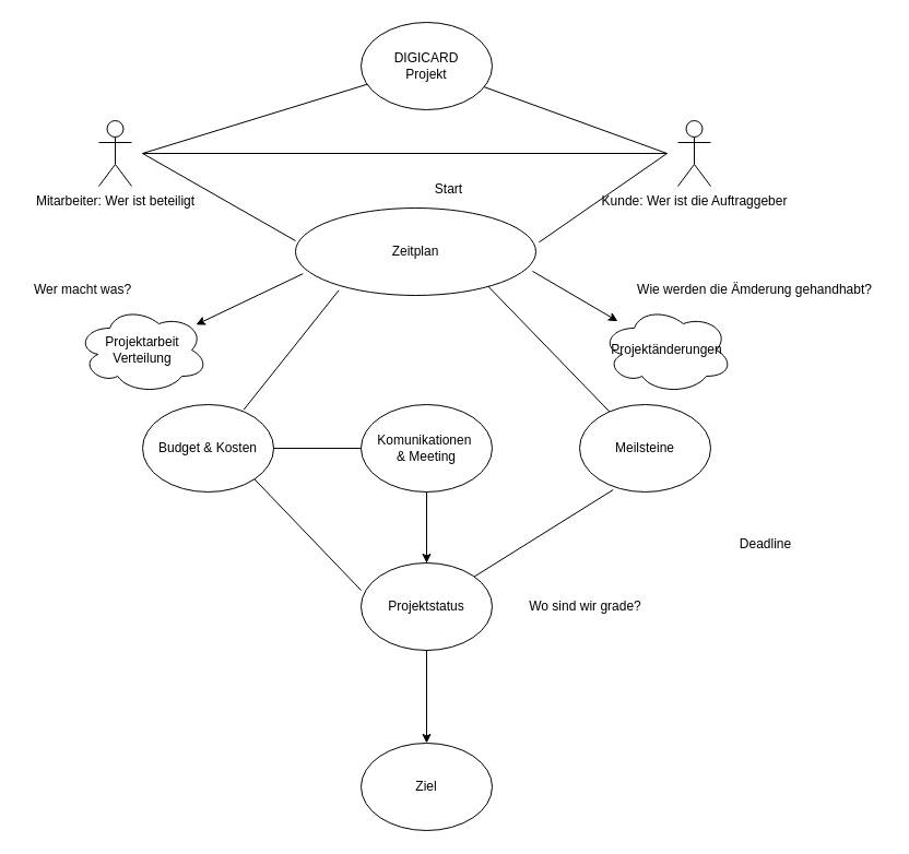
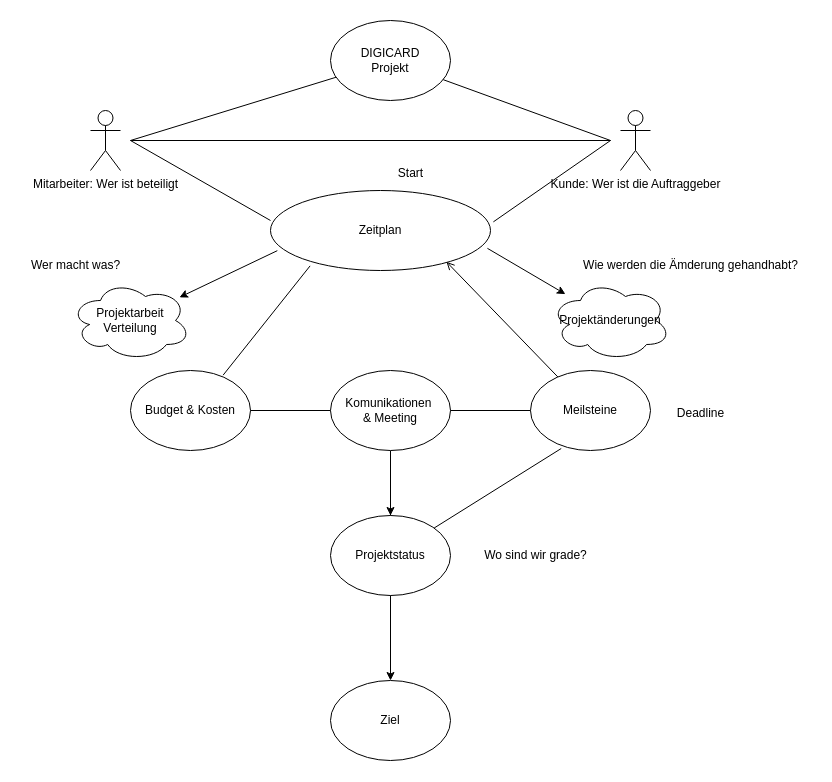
  <mxCell id="0" />
  <mxCell id="1" parent="0" />
  <mxCell id="2" value="Zeitplan" style="ellipse;whiteSpace=wrap;html=1;" parent="1" vertex="1"><mxGeometry x="270" y="190" width="220" height="80" as="geometry" /></mxCell>
  <mxCell id="3" value="DIGICARD&lt;br&gt;Projekt" style="ellipse;whiteSpace=wrap;html=1;" parent="1" vertex="1"><mxGeometry x="330" y="20" width="120" height="80" as="geometry" /></mxCell>
  <mxCell id="4" value="Mitarbeiter: Wer ist beteiligt" style="shape=umlActor;verticalLabelPosition=bottom;verticalAlign=top;html=1;outlineConnect=0;" parent="1" vertex="1"><mxGeometry x="90" y="110" width="30" height="60" as="geometry" /></mxCell>
  <mxCell id="5" value="Kunde: Wer ist die Auftraggeber" style="shape=umlActor;verticalLabelPosition=bottom;verticalAlign=top;html=1;outlineConnect=0;" parent="1" vertex="1"><mxGeometry x="620" y="110" width="30" height="60" as="geometry" /></mxCell>
  <mxCell id="6" value="" style="endArrow=none;html=1;rounded=0;" parent="1" target="3" edge="1"><mxGeometry width="50" height="50" relative="1" as="geometry"><mxPoint x="130" y="140" as="sourcePoint" /><mxPoint x="290" y="90" as="targetPoint" /></mxGeometry></mxCell>
  <mxCell id="7" value="" style="endArrow=none;html=1;rounded=0;" parent="1" source="3" edge="1"><mxGeometry width="50" height="50" relative="1" as="geometry"><mxPoint x="470" y="150" as="sourcePoint" /><mxPoint x="610" y="140" as="targetPoint" /></mxGeometry></mxCell>
  <mxCell id="8" value="" style="endArrow=none;html=1;rounded=0;entryX=0;entryY=0.375;entryDx=0;entryDy=0;entryPerimeter=0;" parent="1" target="2" edge="1"><mxGeometry width="50" height="50" relative="1" as="geometry"><mxPoint x="130" y="140" as="sourcePoint" /><mxPoint x="210" y="200" as="targetPoint" /></mxGeometry></mxCell>
  <mxCell id="9" value="" style="endArrow=none;html=1;rounded=0;exitX=1.013;exitY=0.392;exitDx=0;exitDy=0;exitPerimeter=0;" parent="1" source="2" edge="1"><mxGeometry width="50" height="50" relative="1" as="geometry"><mxPoint x="500" y="230" as="sourcePoint" /><mxPoint x="610" y="140" as="targetPoint" /></mxGeometry></mxCell>
  <mxCell id="10" value="" style="endArrow=none;html=1;rounded=0;" parent="1" edge="1"><mxGeometry width="50" height="50" relative="1" as="geometry"><mxPoint x="130" y="140" as="sourcePoint" /><mxPoint x="610" y="140" as="targetPoint" /></mxGeometry></mxCell>
  <mxCell id="11" value="Projektänderungen" style="ellipse;shape=cloud;whiteSpace=wrap;html=1;" parent="1" vertex="1"><mxGeometry x="550" y="280" width="120" height="80" as="geometry" /></mxCell>
  <mxCell id="12" value="Projektarbeit&lt;br&gt;Verteilung" style="ellipse;shape=cloud;whiteSpace=wrap;html=1;" parent="1" vertex="1"><mxGeometry x="70" y="280" width="120" height="80" as="geometry" /></mxCell>
  <mxCell id="13" value="" style="endArrow=classic;html=1;rounded=0;exitX=0.031;exitY=0.752;exitDx=0;exitDy=0;exitPerimeter=0;" parent="1" source="2" target="12" edge="1"><mxGeometry width="50" height="50" relative="1" as="geometry"><mxPoint x="200" y="320" as="sourcePoint" /><mxPoint x="250" y="270" as="targetPoint" /></mxGeometry></mxCell>
  <mxCell id="14" value="Budget &amp;amp; Kosten" style="ellipse;whiteSpace=wrap;html=1;" parent="1" vertex="1"><mxGeometry x="130" y="370" width="120" height="80" as="geometry" /></mxCell>
  <mxCell id="15" style="edgeStyle=orthogonalEdgeStyle;rounded=0;orthogonalLoop=1;jettySize=auto;html=1;" parent="1" source="16" target="22" edge="1"><mxGeometry relative="1" as="geometry" /></mxCell>
  <mxCell id="16" value="Komunikationen&amp;nbsp;&lt;br&gt;&amp;amp; Meeting" style="ellipse;whiteSpace=wrap;html=1;" parent="1" vertex="1"><mxGeometry x="330" y="370" width="120" height="80" as="geometry" /></mxCell>
  <mxCell id="17" value="Meilsteine" style="ellipse;whiteSpace=wrap;html=1;" parent="1" vertex="1"><mxGeometry x="530" y="370" width="120" height="80" as="geometry" /></mxCell>
  <mxCell id="18" value="" style="endArrow=none;html=1;rounded=0;entryX=0.18;entryY=0.942;entryDx=0;entryDy=0;entryPerimeter=0;exitX=0.772;exitY=0.058;exitDx=0;exitDy=0;exitPerimeter=0;" parent="1" source="14" target="2" edge="1"><mxGeometry width="50" height="50" relative="1" as="geometry"><mxPoint x="230" y="370" as="sourcePoint" /><mxPoint x="280" y="320" as="targetPoint" /></mxGeometry></mxCell>
- <mxCell id="19" value="" style="endArrow=none;html=1;rounded=0;entryX=0.8;entryY=0.892;entryDx=0;entryDy=0;entryPerimeter=0;" parent="1" source="17" target="2" edge="1"><mxGeometry width="50" height="50" relative="1" as="geometry"><mxPoint x="390" y="260" as="sourcePoint" /><mxPoint x="440" y="210" as="targetPoint" /></mxGeometry></mxCell>
+ <mxCell id="19" value="" style="endArrow=open;html=1;rounded=0;entryX=0.8;entryY=0.892;entryDx=0;entryDy=0;entryPerimeter=0;" parent="1" source="17" target="2" edge="1"><mxGeometry width="50" height="50" relative="1" as="geometry"><mxPoint x="390" y="260" as="sourcePoint" /><mxPoint x="440" y="210" as="targetPoint" /></mxGeometry></mxCell>
  <mxCell id="20" value="" style="endArrow=none;html=1;rounded=0;exitX=1;exitY=0.5;exitDx=0;exitDy=0;entryX=0;entryY=0.5;entryDx=0;entryDy=0;" parent="1" source="14" target="16" edge="1"><mxGeometry width="50" height="50" relative="1" as="geometry"><mxPoint x="390" y="460" as="sourcePoint" /><mxPoint x="440" y="410" as="targetPoint" /></mxGeometry></mxCell>
+ <mxCell id="21" value="" style="endArrow=none;html=1;rounded=0;entryX=0;entryY=0.5;entryDx=0;entryDy=0;exitX=1;exitY=0.5;exitDx=0;exitDy=0;" parent="1" source="16" target="17" edge="1"><mxGeometry width="50" height="50" relative="1" as="geometry"><mxPoint x="390" y="460" as="sourcePoint" /><mxPoint x="440" y="410" as="targetPoint" /></mxGeometry></mxCell>
  <mxCell id="22" value="Projektstatus" style="ellipse;whiteSpace=wrap;html=1;" parent="1" vertex="1"><mxGeometry x="330" y="515" width="120" height="80" as="geometry" /></mxCell>
- <mxCell id="23" value="" style="endArrow=none;html=1;rounded=0;entryX=0;entryY=0.313;entryDx=0;entryDy=0;entryPerimeter=0;exitX=1;exitY=1;exitDx=0;exitDy=0;" parent="1" source="14" target="22" edge="1"><mxGeometry width="50" height="50" relative="1" as="geometry"><mxPoint x="240" y="540" as="sourcePoint" /><mxPoint x="290" y="490" as="targetPoint" /></mxGeometry></mxCell>
  <mxCell id="24" value="" style="endArrow=none;html=1;rounded=0;exitX=0.5;exitY=0;exitDx=0;exitDy=0;" parent="1" source="22" edge="1"><mxGeometry width="50" height="50" relative="1" as="geometry"><mxPoint x="350" y="520" as="sourcePoint" /><mxPoint x="390" y="453" as="targetPoint" /></mxGeometry></mxCell>
  <mxCell id="25" value="" style="endArrow=none;html=1;rounded=0;entryX=0.256;entryY=0.975;entryDx=0;entryDy=0;entryPerimeter=0;" parent="1" source="22" target="17" edge="1"><mxGeometry width="50" height="50" relative="1" as="geometry"><mxPoint x="390" y="360" as="sourcePoint" /><mxPoint x="440" y="310" as="targetPoint" /></mxGeometry></mxCell>
  <mxCell id="26" value="Ziel" style="ellipse;whiteSpace=wrap;html=1;" parent="1" vertex="1"><mxGeometry x="330" y="680" width="120" height="80" as="geometry" /></mxCell>
  <mxCell id="27" value="" style="endArrow=classic;html=1;rounded=0;exitX=0.5;exitY=1;exitDx=0;exitDy=0;entryX=0.5;entryY=0;entryDx=0;entryDy=0;" parent="1" source="22" target="26" edge="1"><mxGeometry width="50" height="50" relative="1" as="geometry"><mxPoint x="390" y="560" as="sourcePoint" /><mxPoint x="440" y="510" as="targetPoint" /></mxGeometry></mxCell>
- <mxCell id="28" value="Deadline" style="text;html=1;align=center;verticalAlign=middle;resizable=0;points=[];autosize=1;strokeColor=none;fillColor=none;" parent="1" vertex="1"><mxGeometry x="665" y="483" width="70" height="30" as="geometry" /></mxCell>
+ <mxCell id="28" value="Deadline" style="text;html=1;align=center;verticalAlign=middle;resizable=0;points=[];autosize=1;strokeColor=none;fillColor=none;" parent="1" vertex="1"><mxGeometry x="665" y="398" width="70" height="30" as="geometry" /></mxCell>
  <mxCell id="29" value="Wie werden die Ämderung gehandhabt?" style="text;html=1;align=center;verticalAlign=middle;resizable=0;points=[];autosize=1;strokeColor=none;fillColor=none;" parent="1" vertex="1"><mxGeometry x="570" y="250" width="240" height="30" as="geometry" /></mxCell>
  <mxCell id="30" value="Wo sind wir grade?" style="text;html=1;align=center;verticalAlign=middle;resizable=0;points=[];autosize=1;strokeColor=none;fillColor=none;" parent="1" vertex="1"><mxGeometry x="470" y="540" width="130" height="30" as="geometry" /></mxCell>
  <mxCell id="31" value="Wer macht was?" style="text;html=1;align=center;verticalAlign=middle;resizable=0;points=[];autosize=1;strokeColor=none;fillColor=none;" parent="1" vertex="1"><mxGeometry x="20" y="250" width="110" height="30" as="geometry" /></mxCell>
  <mxCell id="32" value="Start" style="text;html=1;align=center;verticalAlign=middle;resizable=0;points=[];autosize=1;strokeColor=none;fillColor=none;" parent="1" vertex="1"><mxGeometry x="385" y="158" width="50" height="30" as="geometry" /></mxCell>
  <mxCell id="33" value="" style="endArrow=classic;html=1;rounded=0;exitX=0.986;exitY=0.723;exitDx=0;exitDy=0;exitPerimeter=0;" parent="1" source="2" target="11" edge="1"><mxGeometry width="50" height="50" relative="1" as="geometry"><mxPoint x="490" y="300" as="sourcePoint" /><mxPoint x="540" y="250" as="targetPoint" /></mxGeometry></mxCell>
